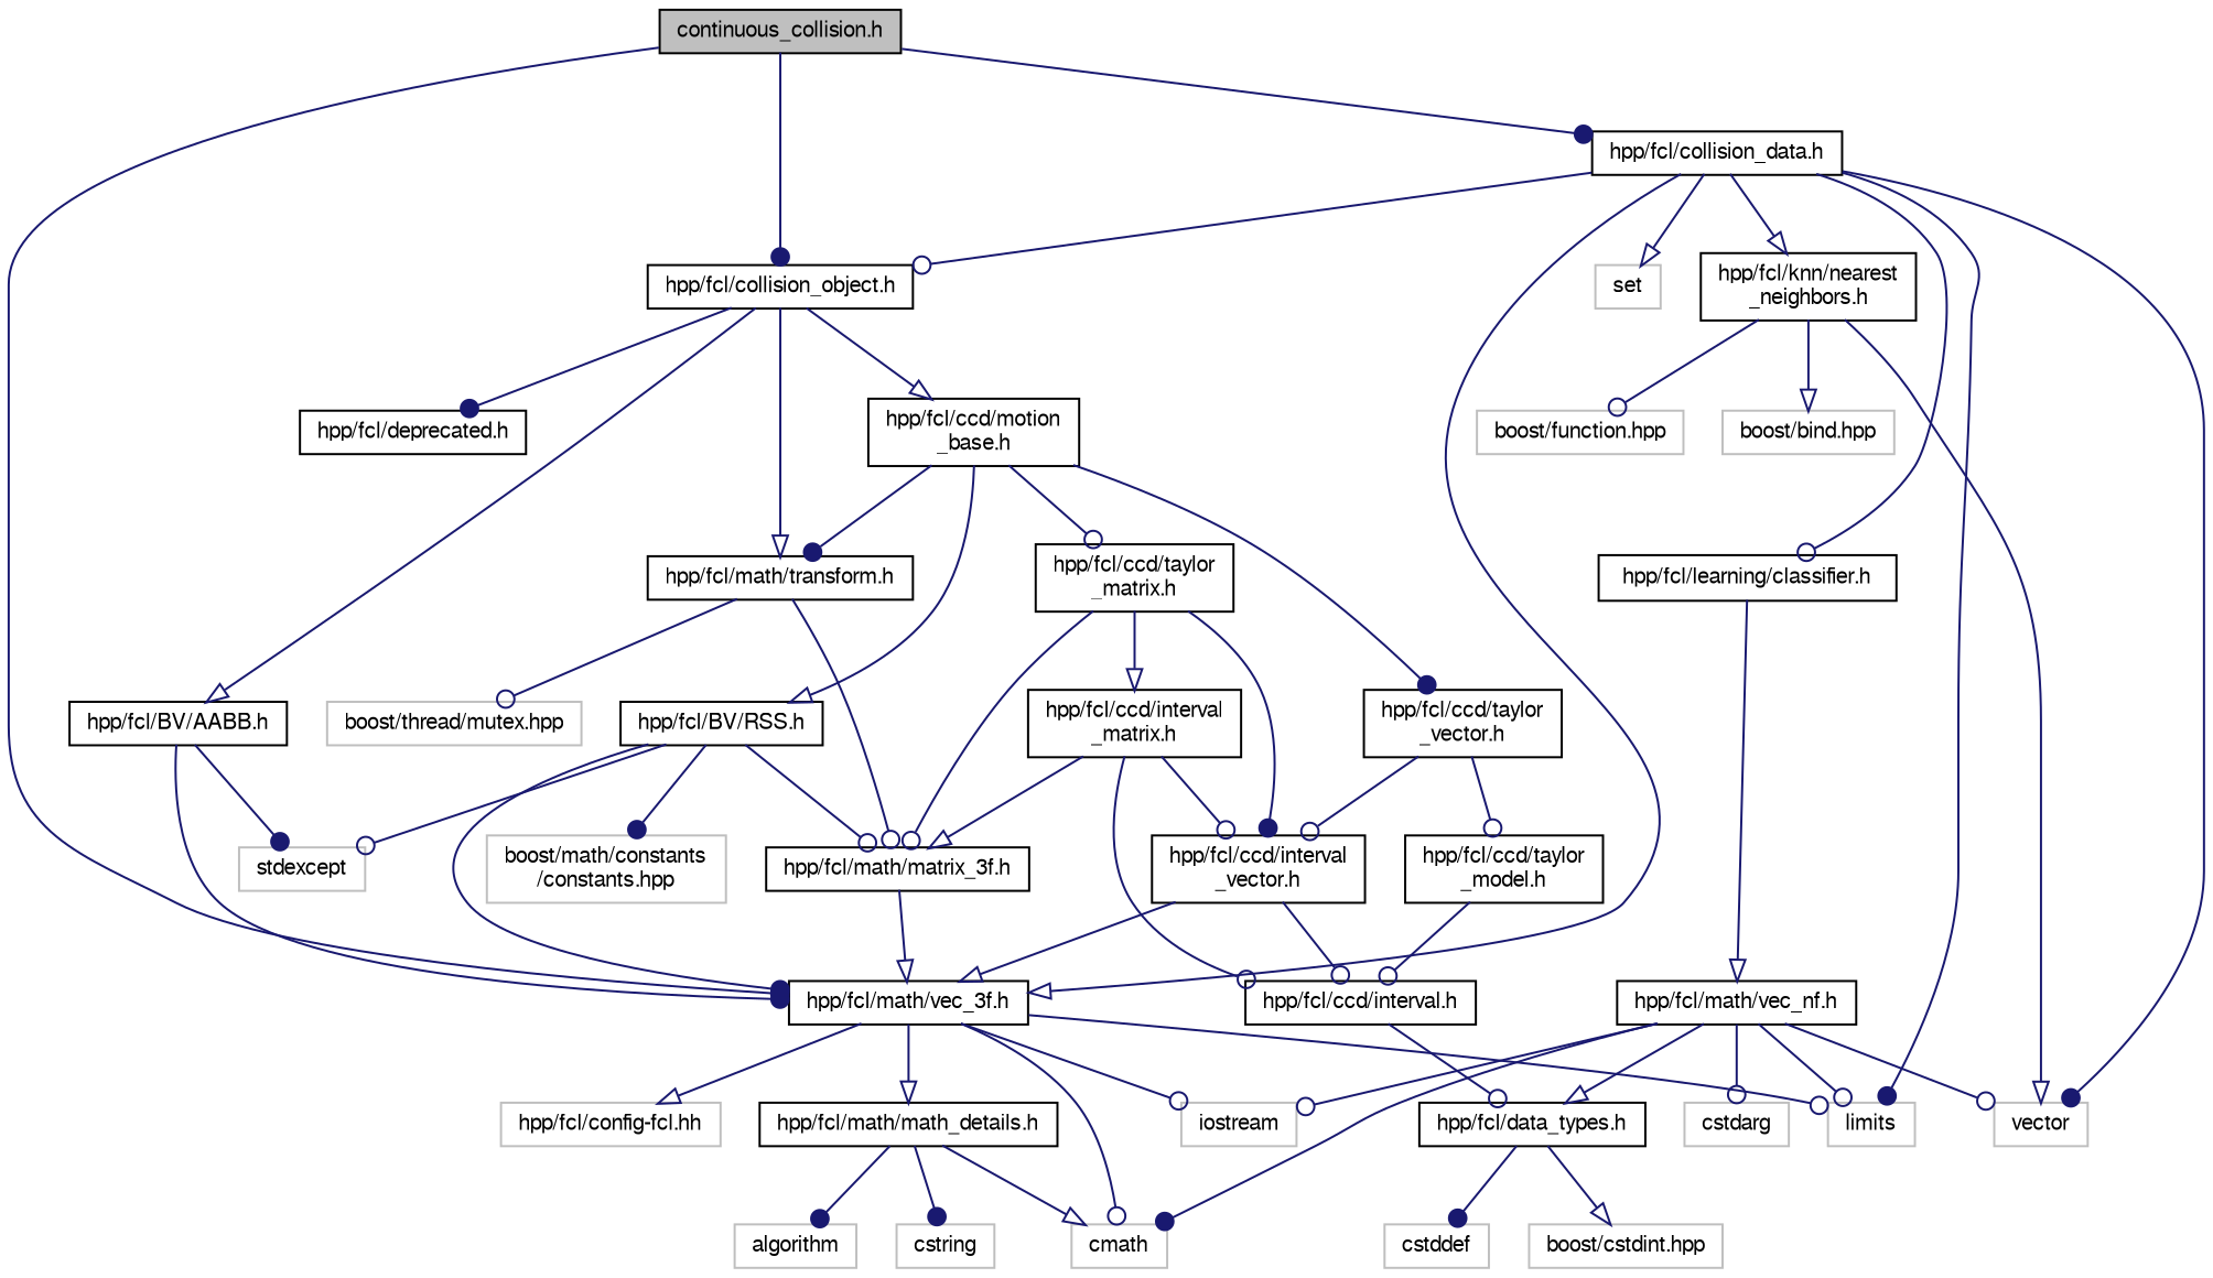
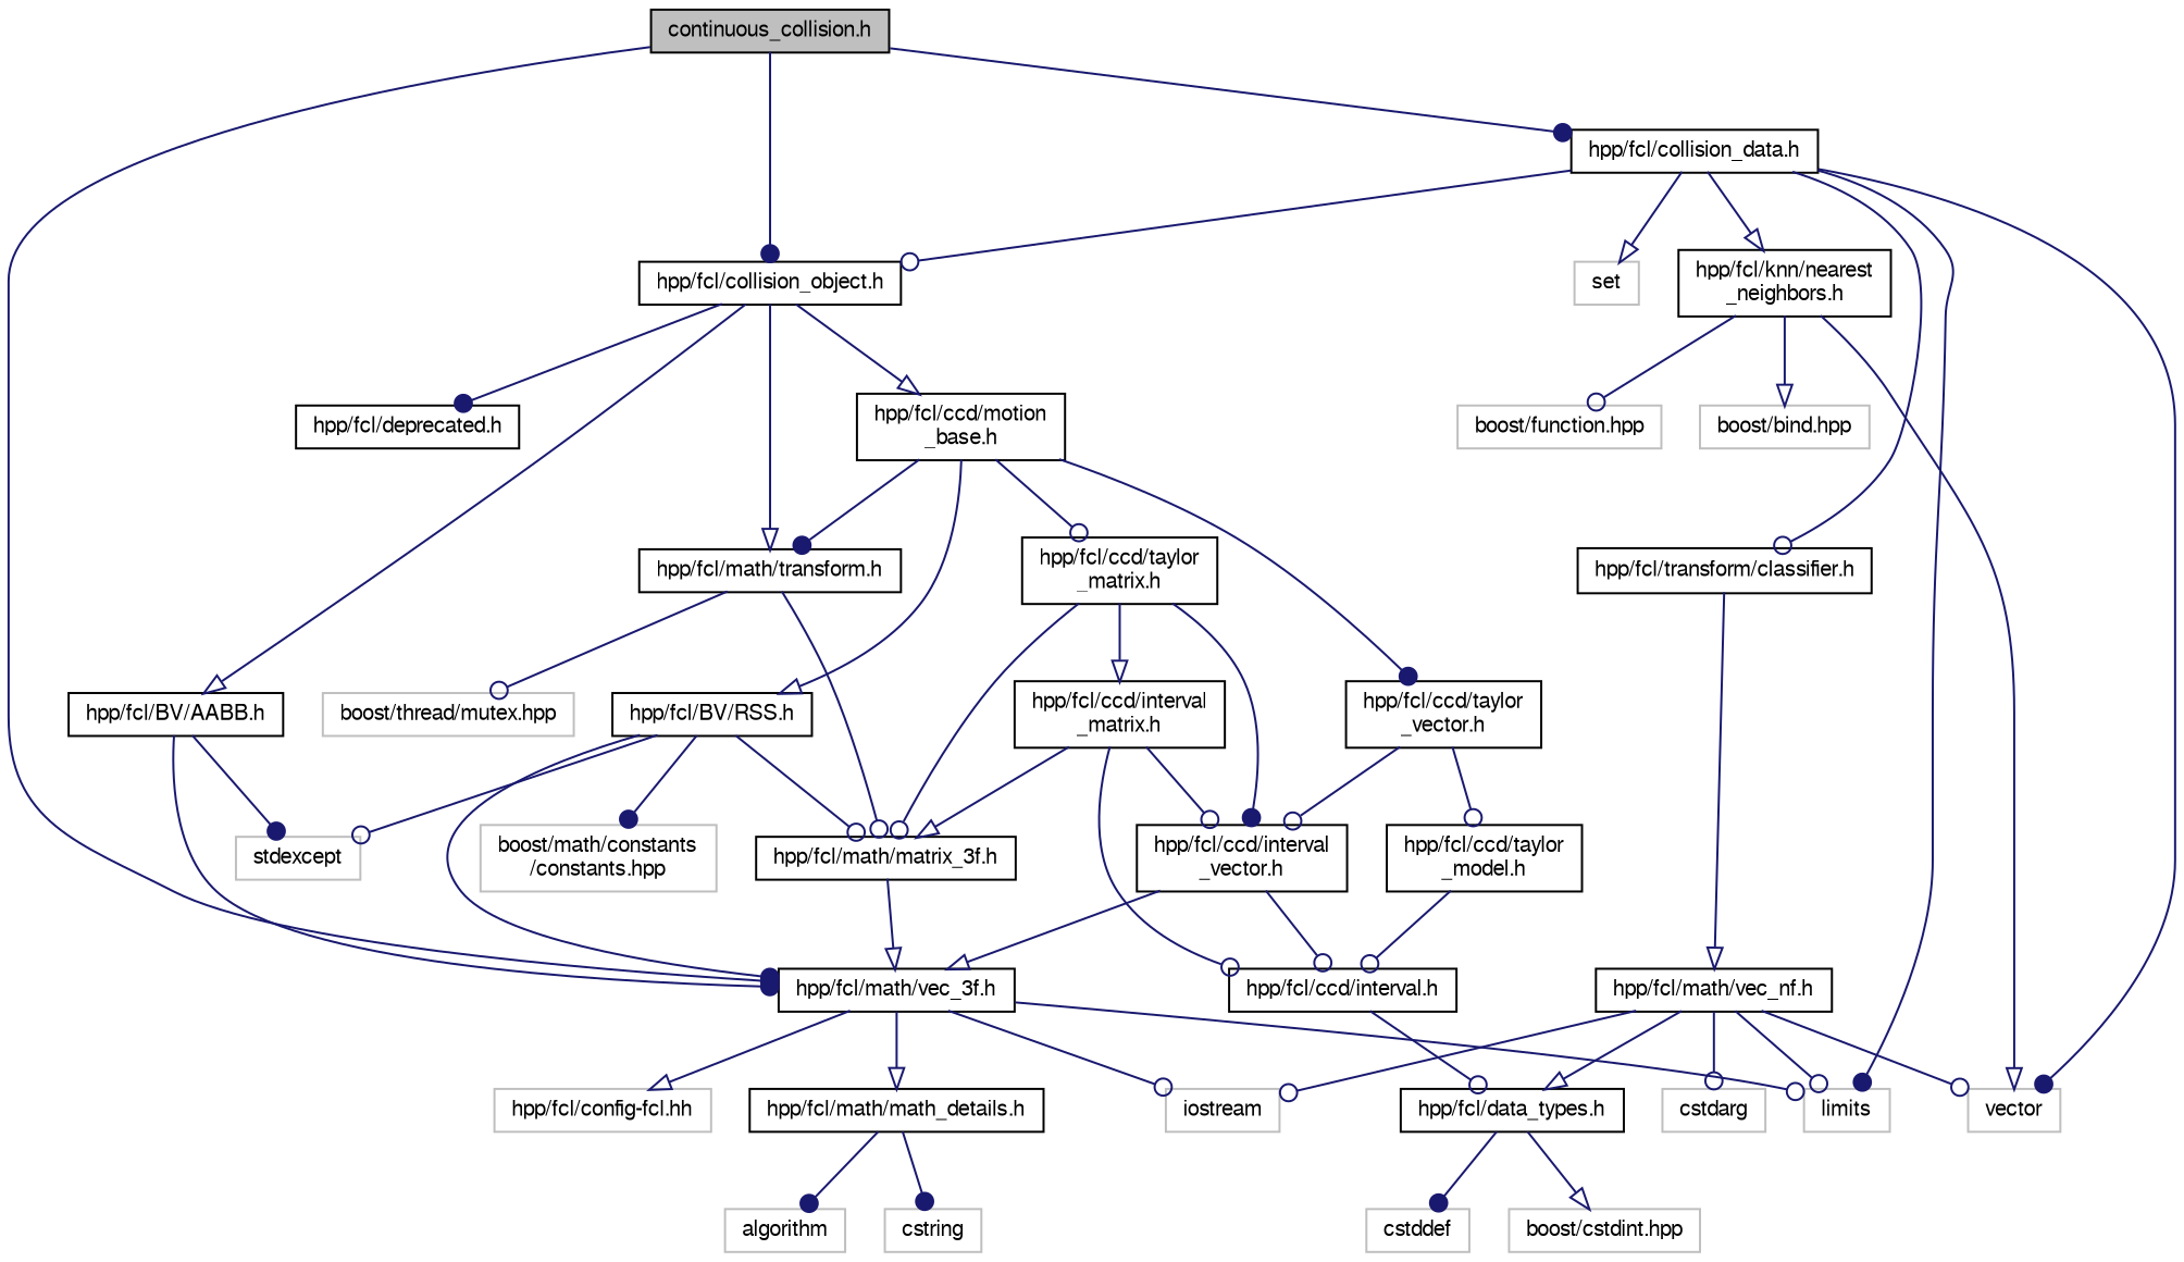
  digraph {
    node [color=black fillcolor=white fontname=FreeSans fontsize=10 shape=record style=filled]
    edge [arrowhead=odot color=midnightblue fontname=FreeSans fontsize=10 labelfontname=FreeSans labelfontsize=10 style=solid]
    n1 [fillcolor=grey75 fontcolor=black height=0.2 label="continuous_collision.h" width=0.4]
    n2 [height=0.2 label="hpp/fcl/math/vec_3f.h" width=0.4]
    n3 [height=0.2 label="hpp/fcl/collision_object.h" width=0.4]
    n4 [height=0.2 label="hpp/fcl/collision_data.h" width=0.4]
    n5 [color=grey75 height=0.2 label="hpp/fcl/config-fcl.hh" width=0.4]
    n6 [height=0.2 label="hpp/fcl/math/math_details.h" width=0.4]
-   n7 [color=grey75 height=0.2 label=cmath width=0.4]
    n8 [color=grey75 height=0.2 label=iostream width=0.4]
    n9 [color=grey75 height=0.2 label=limits width=0.4]
    n10 [height=0.2 label="hpp/fcl/deprecated.h" width=0.4]
    n11 [height=0.2 label="hpp/fcl/BV/AABB.h" width=0.4]
    n12 [height=0.2 label="hpp/fcl/math/transform.h" width=0.4]
    n13 [height=0.2 label="hpp/fcl/ccd/motion\l_base.h" width=0.4]
-   n14 [height=0.2 label="hpp/fcl/learning/classifier.h" width=0.4]
+   n14 [height=0.2 label="hpp/fcl/transform/classifier.h" width=0.4]
    n15 [color=grey75 height=0.2 label=vector width=0.4]
    n16 [height=0.2 label="hpp/fcl/knn/nearest\l_neighbors.h" width=0.4]
    n17 [color=grey75 height=0.2 label=set width=0.4]
    n18 [height=0.2 label="hpp/fcl/data_types.h" width=0.4]
    n19 [color=grey75 height=0.2 label=cstddef width=0.4]
    n20 [color=grey75 height=0.2 label="boost/cstdint.hpp" width=0.4]
    n21 [color=grey75 height=0.2 label=algorithm width=0.4]
    n22 [color=grey75 height=0.2 label=cstring width=0.4]
    n23 [color=grey75 height=0.2 label=stdexcept width=0.4]
    n24 [height=0.2 label="hpp/fcl/math/matrix_3f.h" width=0.4]
    n25 [color=grey75 height=0.2 label="boost/thread/mutex.hpp" width=0.4]
    n26 [height=0.2 label="hpp/fcl/ccd/taylor\l_matrix.h" width=0.4]
    n27 [height=0.2 label="hpp/fcl/ccd/taylor\l_vector.h" width=0.4]
    n28 [height=0.2 label="hpp/fcl/BV/RSS.h" width=0.4]
    n29 [height=0.2 label="hpp/fcl/ccd/interval\l_matrix.h" width=0.4]
    n30 [height=0.2 label="hpp/fcl/ccd/interval\l_vector.h" width=0.4]
    n31 [height=0.2 label="hpp/fcl/ccd/taylor\l_model.h" width=0.4]
    n32 [color=grey75 height=0.2 label="boost/math/constants\l/constants.hpp" width=0.4]
    n33 [height=0.2 label="hpp/fcl/ccd/interval.h" width=0.4]
    n34 [height=0.2 label="hpp/fcl/math/vec_nf.h" width=0.4]
    n35 [color=grey75 height=0.2 label="boost/bind.hpp" width=0.4]
    n36 [color=grey75 height=0.2 label="boost/function.hpp" width=0.4]
    n37 [color=grey75 height=0.2 label=cstdarg width=0.4]
    n1 -> n2
    n1 -> n3 [arrowhead=dot]
    n1 -> n4 [arrowhead=dot]
    n2 -> n5 [arrowhead=onormal]
    n2 -> n6 [arrowhead=onormal]
-   n2 -> n7
    n2 -> n8
    n2 -> n9
    n3 -> n10 [arrowhead=dot]
    n3 -> n11 [arrowhead=onormal]
    n3 -> n12 [arrowhead=onormal]
    n3 -> n13 [arrowhead=onormal]
-   n4 -> n2 [arrowhead=onormal]
    n4 -> n3
    n4 -> n9 [arrowhead=dot]
    n4 -> n14
    n4 -> n15 [arrowhead=dot]
    n4 -> n16 [arrowhead=onormal]
    n4 -> n17 [arrowhead=onormal]
-   n6 -> n7 [arrowhead=onormal]
    n6 -> n21 [arrowhead=dot]
    n6 -> n22 [arrowhead=dot]
    n11 -> n2 [arrowhead=dot]
    n11 -> n23 [arrowhead=dot]
    n12 -> n24
    n12 -> n25
    n13 -> n12 [arrowhead=dot]
    n13 -> n26
    n13 -> n27 [arrowhead=dot]
    n13 -> n28 [arrowhead=onormal]
    n14 -> n34 [arrowhead=onormal]
    n16 -> n15 [arrowhead=onormal]
    n16 -> n35 [arrowhead=onormal]
    n16 -> n36
    n18 -> n19 [arrowhead=dot]
    n18 -> n20 [arrowhead=onormal]
    n24 -> n2 [arrowhead=onormal]
    n26 -> n24
    n26 -> n29 [arrowhead=onormal]
    n26 -> n30 [arrowhead=dot]
    n27 -> n30
    n27 -> n31
    n28 -> n2 [arrowhead=dot]
    n28 -> n23
    n28 -> n24
    n28 -> n32 [arrowhead=dot]
    n29 -> n24 [arrowhead=onormal]
    n29 -> n30
    n29 -> n33
    n30 -> n2 [arrowhead=onormal]
    n30 -> n33
    n31 -> n33
    n33 -> n18
-   n34 -> n7 [arrowhead=dot]
    n34 -> n8
    n34 -> n9
    n34 -> n15
    n34 -> n18 [arrowhead=onormal]
    n34 -> n37
  }
